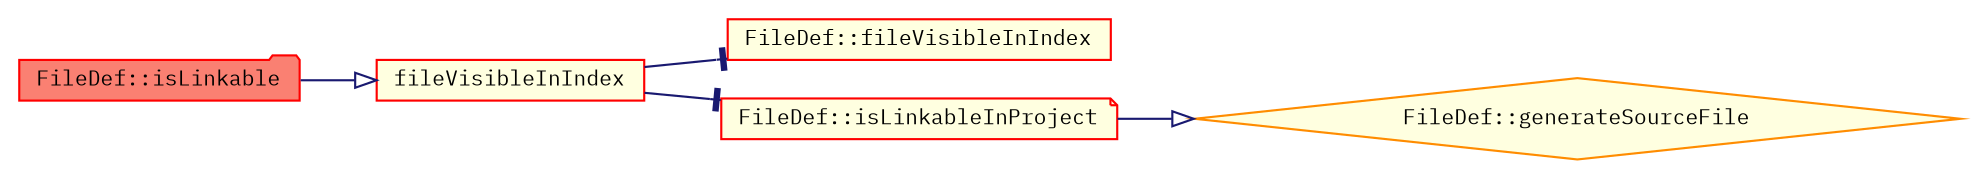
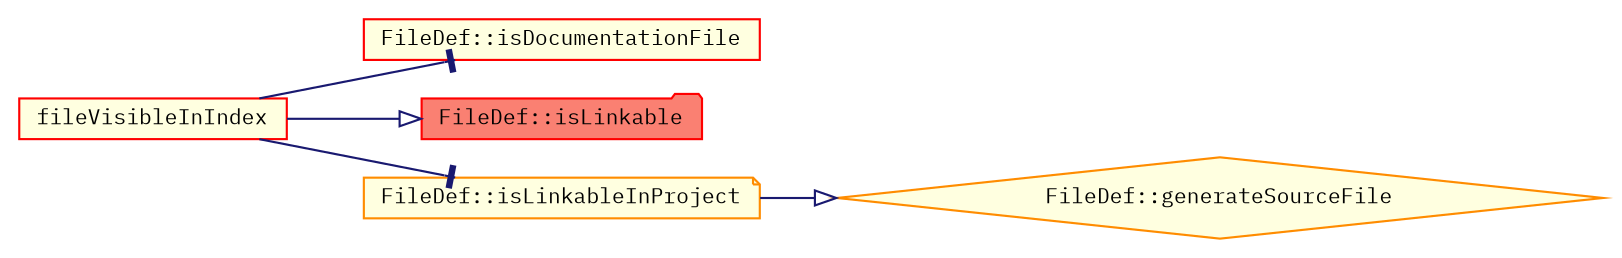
  digraph {
    fontname="IBM Plex Mono"
    rankdir=LR
    node [color=red fillcolor=lightyellow fontname="IBM Plex Mono" fontsize=10 shape=box style=filled]
    edge [arrowhead=tee color=midnightblue fontname="IBM Plex Mono" fontsize=10 labelfontname=Helvetica labelfontsize=10 style=solid]
    n1 [fontcolor=black height=0.2 label=fileVisibleInIndex width=0.4]
-   n2 [height=0.2 label="FileDef::fileVisibleInIndex" width=0.4]
+   n2 [height=0.2 label="FileDef::isDocumentationFile" width=0.4]
    n3 [fillcolor=salmon height=0.2 label="FileDef::isLinkable" shape=folder width=0.4]
-   n4 [height=0.2 label="FileDef::isLinkableInProject" shape=note width=0.4]
+   n4 [color=darkorange height=0.2 label="FileDef::isLinkableInProject" shape=note width=0.4]
    n5 [color=darkorange height=0.2 label="FileDef::generateSourceFile" shape=diamond width=0.4]
    n1 -> n2
-   n3 -> n1 [arrowhead=onormal]
+   n1 -> n3 [arrowhead=onormal]
    n1 -> n4
    n4 -> n5 [arrowhead=onormal]
  }
